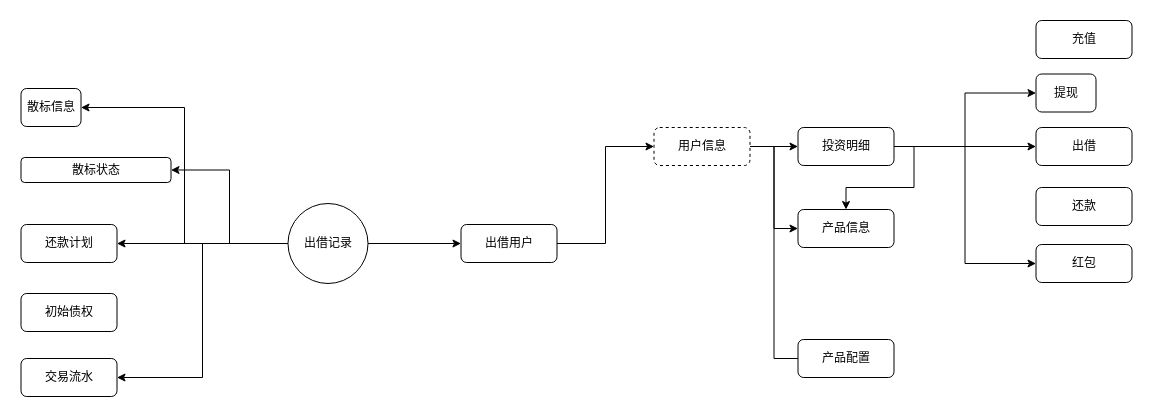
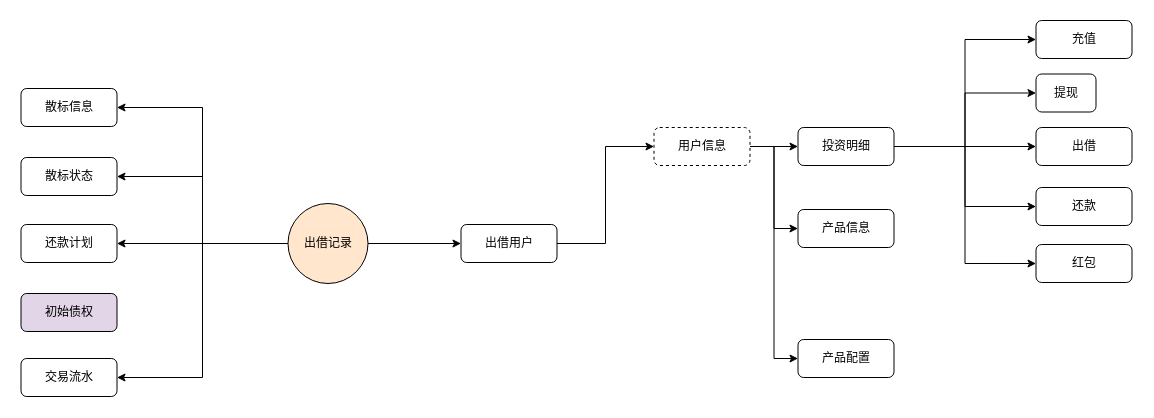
  <mxCell id="0" />
  <mxCell id="1" parent="0" />
+ <mxCell id="2" style="edgeStyle=orthogonalEdgeStyle;rounded=0;orthogonalLoop=1;jettySize=auto;html=1;exitX=1;exitY=0.5;exitDx=0;exitDy=0;entryX=0;entryY=0.5;entryDx=0;entryDy=0;" parent="1" source="20" target="10" edge="1"><mxGeometry relative="1" as="geometry" /></mxCell>
  <mxCell id="3" style="edgeStyle=orthogonalEdgeStyle;rounded=0;orthogonalLoop=1;jettySize=auto;html=1;exitX=1;exitY=0.5;exitDx=0;exitDy=0;entryX=0;entryY=0.5;entryDx=0;entryDy=0;" parent="1" source="20" target="11" edge="1"><mxGeometry relative="1" as="geometry" /></mxCell>
  <mxCell id="4" style="edgeStyle=orthogonalEdgeStyle;rounded=0;orthogonalLoop=1;jettySize=auto;html=1;exitX=1;exitY=0.5;exitDx=0;exitDy=0;entryX=0;entryY=0.5;entryDx=0;entryDy=0;" parent="1" source="9" target="13" edge="1"><mxGeometry relative="1" as="geometry" /></mxCell>
  <mxCell id="5" style="edgeStyle=orthogonalEdgeStyle;rounded=0;orthogonalLoop=1;jettySize=auto;html=1;exitX=0;exitY=0.5;exitDx=0;exitDy=0;entryX=1;entryY=0.5;entryDx=0;entryDy=0;" edge="1" parent="1" source="9" target="14"><mxGeometry relative="1" as="geometry" /></mxCell>
  <mxCell id="6" style="edgeStyle=orthogonalEdgeStyle;rounded=0;orthogonalLoop=1;jettySize=auto;html=1;exitX=0;exitY=0.5;exitDx=0;exitDy=0;entryX=1;entryY=0.5;entryDx=0;entryDy=0;" edge="1" parent="1" source="9" target="15"><mxGeometry relative="1" as="geometry" /></mxCell>
  <mxCell id="7" style="edgeStyle=orthogonalEdgeStyle;rounded=0;orthogonalLoop=1;jettySize=auto;html=1;exitX=0;exitY=0.5;exitDx=0;exitDy=0;entryX=1;entryY=0.5;entryDx=0;entryDy=0;" edge="1" parent="1" source="9" target="16"><mxGeometry relative="1" as="geometry" /></mxCell>
  <mxCell id="8" style="edgeStyle=orthogonalEdgeStyle;rounded=0;orthogonalLoop=1;jettySize=auto;html=1;exitX=0;exitY=0.5;exitDx=0;exitDy=0;entryX=1;entryY=0.5;entryDx=0;entryDy=0;" edge="1" parent="1" source="9" target="31"><mxGeometry relative="1" as="geometry" /></mxCell>
- <mxCell id="9" value="出借记录" style="ellipse;whiteSpace=wrap;html=1;aspect=fixed;" parent="1" vertex="1"><mxGeometry x="287.5" y="203" width="80" height="80" as="geometry" /></mxCell>
+ <mxCell id="9" value="出借记录" style="ellipse;whiteSpace=wrap;html=1;aspect=fixed;fillColor=#ffe6cc;" parent="1" vertex="1"><mxGeometry x="287.5" y="203" width="80" height="80" as="geometry" /></mxCell>
  <mxCell id="10" value="充值" style="rounded=1;whiteSpace=wrap;html=1;" parent="1" vertex="1"><mxGeometry x="1035.5" y="20" width="96" height="38" as="geometry" /></mxCell>
  <mxCell id="11" value="提现" style="rounded=1;whiteSpace=wrap;html=1;" parent="1" vertex="1"><mxGeometry x="1035.5" y="73.5" width="60" height="38" as="geometry" /></mxCell>
  <mxCell id="12" style="edgeStyle=orthogonalEdgeStyle;rounded=0;orthogonalLoop=1;jettySize=auto;html=1;exitX=1;exitY=0.5;exitDx=0;exitDy=0;entryX=0;entryY=0.5;entryDx=0;entryDy=0;" parent="1" source="26" target="20" edge="1"><mxGeometry relative="1" as="geometry" /></mxCell>
  <mxCell id="13" value="出借用户" style="rounded=1;whiteSpace=wrap;html=1;" parent="1" vertex="1"><mxGeometry x="460.5" y="224" width="96" height="38" as="geometry" /></mxCell>
- <mxCell id="14" value="散标信息" style="rounded=1;whiteSpace=wrap;html=1;" parent="1" vertex="1"><mxGeometry x="20.5" y="88" width="60" height="38" as="geometry" /></mxCell>
- <mxCell id="15" value="散标状态" style="rounded=1;whiteSpace=wrap;html=1;" parent="1" vertex="1"><mxGeometry x="20.5" y="157" width="150" height="25" as="geometry" /></mxCell>
+ <mxCell id="14" value="散标信息" style="rounded=1;whiteSpace=wrap;html=1;" parent="1" vertex="1"><mxGeometry x="20.5" y="88" width="96" height="38" as="geometry" /></mxCell>
+ <mxCell id="15" value="散标状态" style="rounded=1;whiteSpace=wrap;html=1;" parent="1" vertex="1"><mxGeometry x="20.5" y="157" width="96" height="38" as="geometry" /></mxCell>
  <mxCell id="16" value="还款计划" style="rounded=1;whiteSpace=wrap;html=1;" parent="1" vertex="1"><mxGeometry x="20.5" y="224" width="96" height="38" as="geometry" /></mxCell>
  <mxCell id="17" style="edgeStyle=orthogonalEdgeStyle;rounded=0;orthogonalLoop=1;jettySize=auto;html=1;exitX=1;exitY=0.5;exitDx=0;exitDy=0;entryX=0;entryY=0.5;entryDx=0;entryDy=0;" edge="1" parent="1" source="20" target="21"><mxGeometry relative="1" as="geometry" /></mxCell>
- <mxCell id="18" style="edgeStyle=orthogonalEdgeStyle;rounded=0;orthogonalLoop=1;jettySize=auto;html=1;exitX=1;exitY=0.5;exitDx=0;exitDy=0;" edge="1" parent="1" source="20" target="28"><mxGeometry relative="1" as="geometry" /></mxCell>
+ <mxCell id="18" style="edgeStyle=orthogonalEdgeStyle;rounded=0;orthogonalLoop=1;jettySize=auto;html=1;exitX=1;exitY=0.5;exitDx=0;exitDy=0;entryX=0;entryY=0.5;entryDx=0;entryDy=0;" edge="1" parent="1" source="20" target="22"><mxGeometry relative="1" as="geometry" /></mxCell>
  <mxCell id="19" style="edgeStyle=orthogonalEdgeStyle;rounded=0;orthogonalLoop=1;jettySize=auto;html=1;exitX=1;exitY=0.5;exitDx=0;exitDy=0;entryX=0;entryY=0.5;entryDx=0;entryDy=0;" edge="1" parent="1" source="20" target="23"><mxGeometry relative="1" as="geometry" /></mxCell>
  <mxCell id="20" value="投资明细" style="rounded=1;whiteSpace=wrap;html=1;" parent="1" vertex="1"><mxGeometry x="797.5" y="127" width="96" height="38" as="geometry" /></mxCell>
  <mxCell id="21" value="出借" style="rounded=1;whiteSpace=wrap;html=1;" vertex="1" parent="1"><mxGeometry x="1035.5" y="127" width="96" height="38" as="geometry" /></mxCell>
  <mxCell id="22" value="还款" style="rounded=1;whiteSpace=wrap;html=1;" vertex="1" parent="1"><mxGeometry x="1035.5" y="187" width="96" height="38" as="geometry" /></mxCell>
  <mxCell id="23" value="红包" style="rounded=1;whiteSpace=wrap;html=1;" vertex="1" parent="1"><mxGeometry x="1035.5" y="244" width="96" height="38" as="geometry" /></mxCell>
  <mxCell id="24" style="edgeStyle=orthogonalEdgeStyle;rounded=0;orthogonalLoop=1;jettySize=auto;html=1;exitX=1;exitY=0.5;exitDx=0;exitDy=0;entryX=0;entryY=0.5;entryDx=0;entryDy=0;" edge="1" parent="1" source="26" target="28"><mxGeometry relative="1" as="geometry" /></mxCell>
- <mxCell id="25" style="edgeStyle=orthogonalEdgeStyle;rounded=0;orthogonalLoop=1;jettySize=auto;html=1;exitX=1;exitY=0.5;exitDx=0;exitDy=0;entryX=0;entryY=0.5;entryDx=0;entryDy=0;endArrow=none;" edge="1" parent="1" source="26" target="29"><mxGeometry relative="1" as="geometry" /></mxCell>
+ <mxCell id="25" style="edgeStyle=orthogonalEdgeStyle;rounded=0;orthogonalLoop=1;jettySize=auto;html=1;exitX=1;exitY=0.5;exitDx=0;exitDy=0;entryX=0;entryY=0.5;entryDx=0;entryDy=0;" edge="1" parent="1" source="26" target="29"><mxGeometry relative="1" as="geometry" /></mxCell>
  <mxCell id="26" value="用户信息" style="rounded=1;whiteSpace=wrap;html=1;dashed=1;" vertex="1" parent="1"><mxGeometry x="653.5" y="127" width="96" height="38" as="geometry" /></mxCell>
  <mxCell id="27" style="edgeStyle=orthogonalEdgeStyle;rounded=0;orthogonalLoop=1;jettySize=auto;html=1;exitX=1;exitY=0.5;exitDx=0;exitDy=0;entryX=0;entryY=0.5;entryDx=0;entryDy=0;" edge="1" parent="1" source="13" target="26"><mxGeometry relative="1" as="geometry"><mxPoint x="557" y="243" as="sourcePoint" /><mxPoint x="776" y="146" as="targetPoint" /></mxGeometry></mxCell>
  <mxCell id="28" value="产品信息" style="rounded=1;whiteSpace=wrap;html=1;" vertex="1" parent="1"><mxGeometry x="797.5" y="209" width="96" height="38" as="geometry" /></mxCell>
  <mxCell id="29" value="产品配置" style="rounded=1;whiteSpace=wrap;html=1;" vertex="1" parent="1"><mxGeometry x="797.5" y="339" width="96" height="38" as="geometry" /></mxCell>
- <mxCell id="30" value="初始债权" style="rounded=1;whiteSpace=wrap;html=1;" vertex="1" parent="1"><mxGeometry x="20.5" y="293" width="96" height="38" as="geometry" /></mxCell>
+ <mxCell id="30" value="初始债权" style="rounded=1;whiteSpace=wrap;html=1;fillColor=#e1d5e7;" vertex="1" parent="1"><mxGeometry x="20.5" y="293" width="96" height="38" as="geometry" /></mxCell>
  <mxCell id="31" value="交易流水" style="rounded=1;whiteSpace=wrap;html=1;" vertex="1" parent="1"><mxGeometry x="20.5" y="358" width="96" height="38" as="geometry" /></mxCell>
